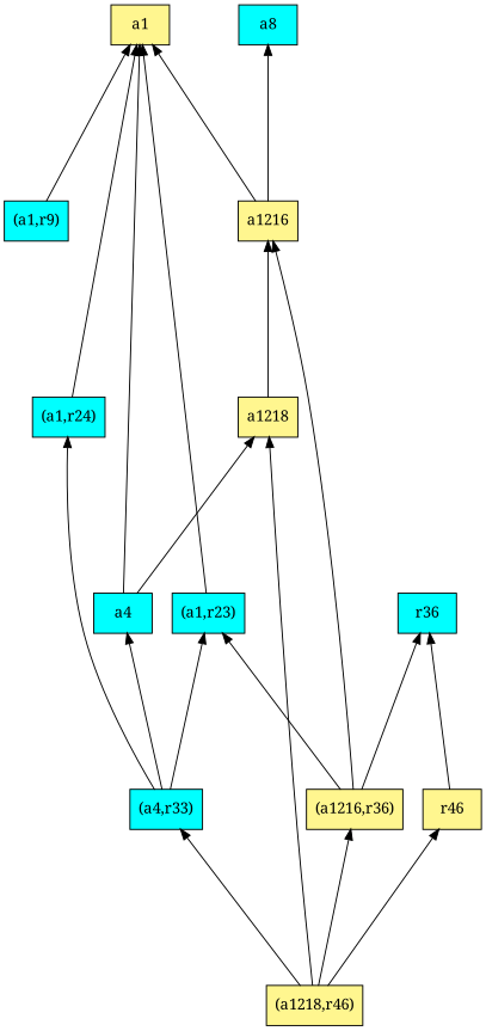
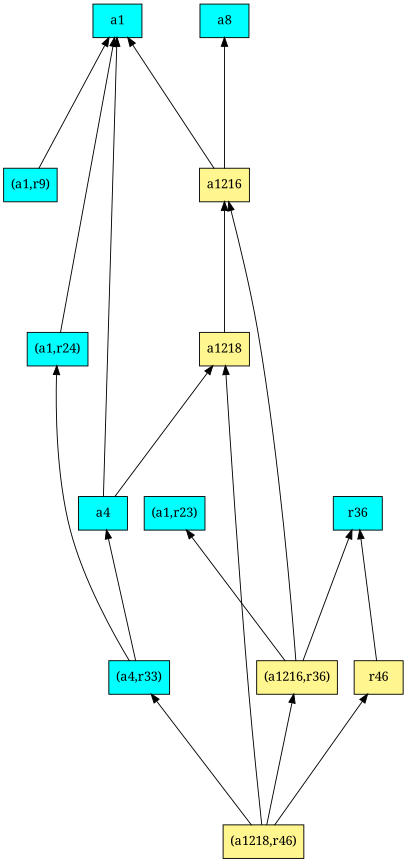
  digraph {
    fontname="Noto Serif"
    rankdir=BT
    ranksep=2.0
    node [fillcolor=cyan fontname="Noto Serif" shape=record style=filled]
    edge [fontname="Noto Serif"]
    n1 [label="{(a1,r9)}"]
-   n2 [fillcolor=khaki1 label="{a1}"]
+   n2 [label="{a1}"]
    n3 [fillcolor=khaki1 label="{a1218}"]
    n4 [fillcolor=khaki1 label="{a1216}"]
    n5 [label="{a4}"]
    n6 [label="{a8}"]
    n7 [label="{(a1,r23)}"]
    n8 [label="{(a1,r24)}"]
    n9 [label="{(a4,r33)}"]
    n10 [fillcolor=khaki1 label="{(a1218,r46)}"]
    n11 [fillcolor=khaki1 label="{(a1216,r36)}"]
    n12 [fillcolor=khaki1 label="{r46}"]
    n13 [label="{r36}"]
    n1 -> n2
    n3 -> n4
    n4 -> n2
    n4 -> n6
    n5 -> n2
    n5 -> n3
-   n7 -> n2
    n8 -> n2
    n9 -> n5
-   n9 -> n7
    n9 -> n8
    n10 -> n3
    n10 -> n9
    n10 -> n11
    n10 -> n12
    n11 -> n4
    n11 -> n7
    n11 -> n13
    n12 -> n13
  }
